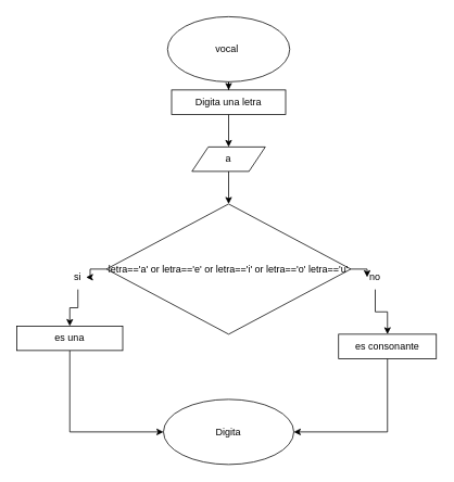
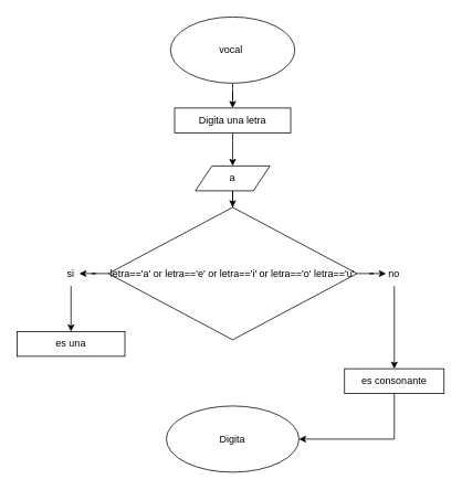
  <mxCell id="0" />
  <mxCell id="1" parent="0" />
  <mxCell id="2" value="" style="edgeStyle=orthogonalEdgeStyle;rounded=0;orthogonalLoop=1;jettySize=auto;html=1;" edge="1" parent="1" source="3" target="5"><mxGeometry relative="1" as="geometry" /></mxCell>
  <mxCell id="3" value="vocal&amp;nbsp;" style="ellipse;whiteSpace=wrap;html=1;" vertex="1" parent="1"><mxGeometry x="205" y="20" width="150" height="80" as="geometry" /></mxCell>
  <mxCell id="4" value="" style="edgeStyle=orthogonalEdgeStyle;rounded=0;orthogonalLoop=1;jettySize=auto;html=1;" edge="1" parent="1" source="5" target="7"><mxGeometry relative="1" as="geometry" /></mxCell>
- <mxCell id="5" value="Digita una letra" style="rounded=0;whiteSpace=wrap;html=1;" vertex="1" parent="1"><mxGeometry x="210" y="110" width="140" height="30" as="geometry" /></mxCell>
+ <mxCell id="5" value="Digita una letra" style="rounded=0;whiteSpace=wrap;html=1;" vertex="1" parent="1"><mxGeometry x="210" y="130" width="140" height="30" as="geometry" /></mxCell>
  <mxCell id="6" value="" style="edgeStyle=orthogonalEdgeStyle;rounded=0;orthogonalLoop=1;jettySize=auto;html=1;" edge="1" parent="1" source="7" target="10"><mxGeometry relative="1" as="geometry" /></mxCell>
- <mxCell id="7" value="a" style="shape=parallelogram;perimeter=parallelogramPerimeter;whiteSpace=wrap;html=1;fixedSize=1;" vertex="1" parent="1"><mxGeometry x="235" y="180" width="90" height="30" as="geometry" /></mxCell>
+ <mxCell id="7" value="a" style="shape=parallelogram;perimeter=parallelogramPerimeter;whiteSpace=wrap;html=1;fixedSize=1;" vertex="1" parent="1"><mxGeometry x="235" y="200" width="90" height="30" as="geometry" /></mxCell>
  <mxCell id="8" style="edgeStyle=orthogonalEdgeStyle;rounded=0;orthogonalLoop=1;jettySize=auto;html=1;exitX=0;exitY=0.5;exitDx=0;exitDy=0;" edge="1" parent="1" source="10" target="14"><mxGeometry relative="1" as="geometry" /></mxCell>
  <mxCell id="9" value="" style="edgeStyle=orthogonalEdgeStyle;rounded=0;orthogonalLoop=1;jettySize=auto;html=1;" edge="1" parent="1" source="10" target="12"><mxGeometry relative="1" as="geometry" /></mxCell>
  <mxCell id="10" value="letra=='a' or letra=='e' or letra=='i' or letra=='o' letra=='u'" style="rhombus;whiteSpace=wrap;html=1;" vertex="1" parent="1"><mxGeometry x="130" y="250" width="300" height="160" as="geometry" /></mxCell>
  <mxCell id="11" value="" style="edgeStyle=orthogonalEdgeStyle;rounded=0;orthogonalLoop=1;jettySize=auto;html=1;" edge="1" parent="1" source="12" target="16"><mxGeometry relative="1" as="geometry" /></mxCell>
- <mxCell id="12" value="no" style="text;html=1;strokeColor=none;fillColor=none;align=center;verticalAlign=middle;whiteSpace=wrap;rounded=0;" vertex="1" parent="1"><mxGeometry x="450" y="325" width="20" height="30" as="geometry" /></mxCell>
+ <mxCell id="12" value="no" style="text;html=1;strokeColor=none;fillColor=none;align=center;verticalAlign=middle;whiteSpace=wrap;rounded=0;" vertex="1" parent="1"><mxGeometry x="465" y="315" width="20" height="30" as="geometry" /></mxCell>
  <mxCell id="13" value="" style="edgeStyle=orthogonalEdgeStyle;rounded=0;orthogonalLoop=1;jettySize=auto;html=1;" edge="1" parent="1" source="14" target="18"><mxGeometry relative="1" as="geometry" /></mxCell>
- <mxCell id="14" value="si" style="text;html=1;strokeColor=none;fillColor=none;align=center;verticalAlign=middle;whiteSpace=wrap;rounded=0;" vertex="1" parent="1"><mxGeometry x="85" y="325" width="20" height="30" as="geometry" /></mxCell>
+ <mxCell id="14" value="si" style="text;html=1;strokeColor=none;fillColor=none;align=center;verticalAlign=middle;whiteSpace=wrap;rounded=0;" vertex="1" parent="1"><mxGeometry x="75" y="315" width="20" height="30" as="geometry" /></mxCell>
  <mxCell id="15" style="edgeStyle=orthogonalEdgeStyle;rounded=0;orthogonalLoop=1;jettySize=auto;html=1;exitX=0.5;exitY=1;exitDx=0;exitDy=0;entryX=1;entryY=0.5;entryDx=0;entryDy=0;" edge="1" parent="1" source="16" target="19"><mxGeometry relative="1" as="geometry"><mxPoint x="375" y="530" as="targetPoint" /><Array as="points"><mxPoint x="475" y="530" /></Array></mxGeometry></mxCell>
- <mxCell id="16" value="es consonante" style="rounded=0;whiteSpace=wrap;html=1;" vertex="1" parent="1"><mxGeometry x="415" y="410" width="120" height="30" as="geometry" /></mxCell>
- <mxCell id="17" style="edgeStyle=orthogonalEdgeStyle;rounded=0;orthogonalLoop=1;jettySize=auto;html=1;exitX=0.5;exitY=1;exitDx=0;exitDy=0;entryX=0;entryY=0.5;entryDx=0;entryDy=0;" edge="1" parent="1" source="18" target="19"><mxGeometry relative="1" as="geometry"><mxPoint x="105" y="530" as="targetPoint" /><Array as="points"><mxPoint x="85" y="530" /></Array></mxGeometry></mxCell>
+ <mxCell id="16" value="es consonante" style="rounded=0;whiteSpace=wrap;html=1;" vertex="1" parent="1"><mxGeometry x="415" y="445" width="120" height="30" as="geometry" /></mxCell>
  <mxCell id="18" value="es una" style="rounded=0;whiteSpace=wrap;html=1;" vertex="1" parent="1"><mxGeometry x="20" y="400" width="130" height="30" as="geometry" /></mxCell>
  <mxCell id="19" value="Digita" style="ellipse;whiteSpace=wrap;html=1;" vertex="1" parent="1"><mxGeometry x="200" y="490" width="160" height="80" as="geometry" /></mxCell>
